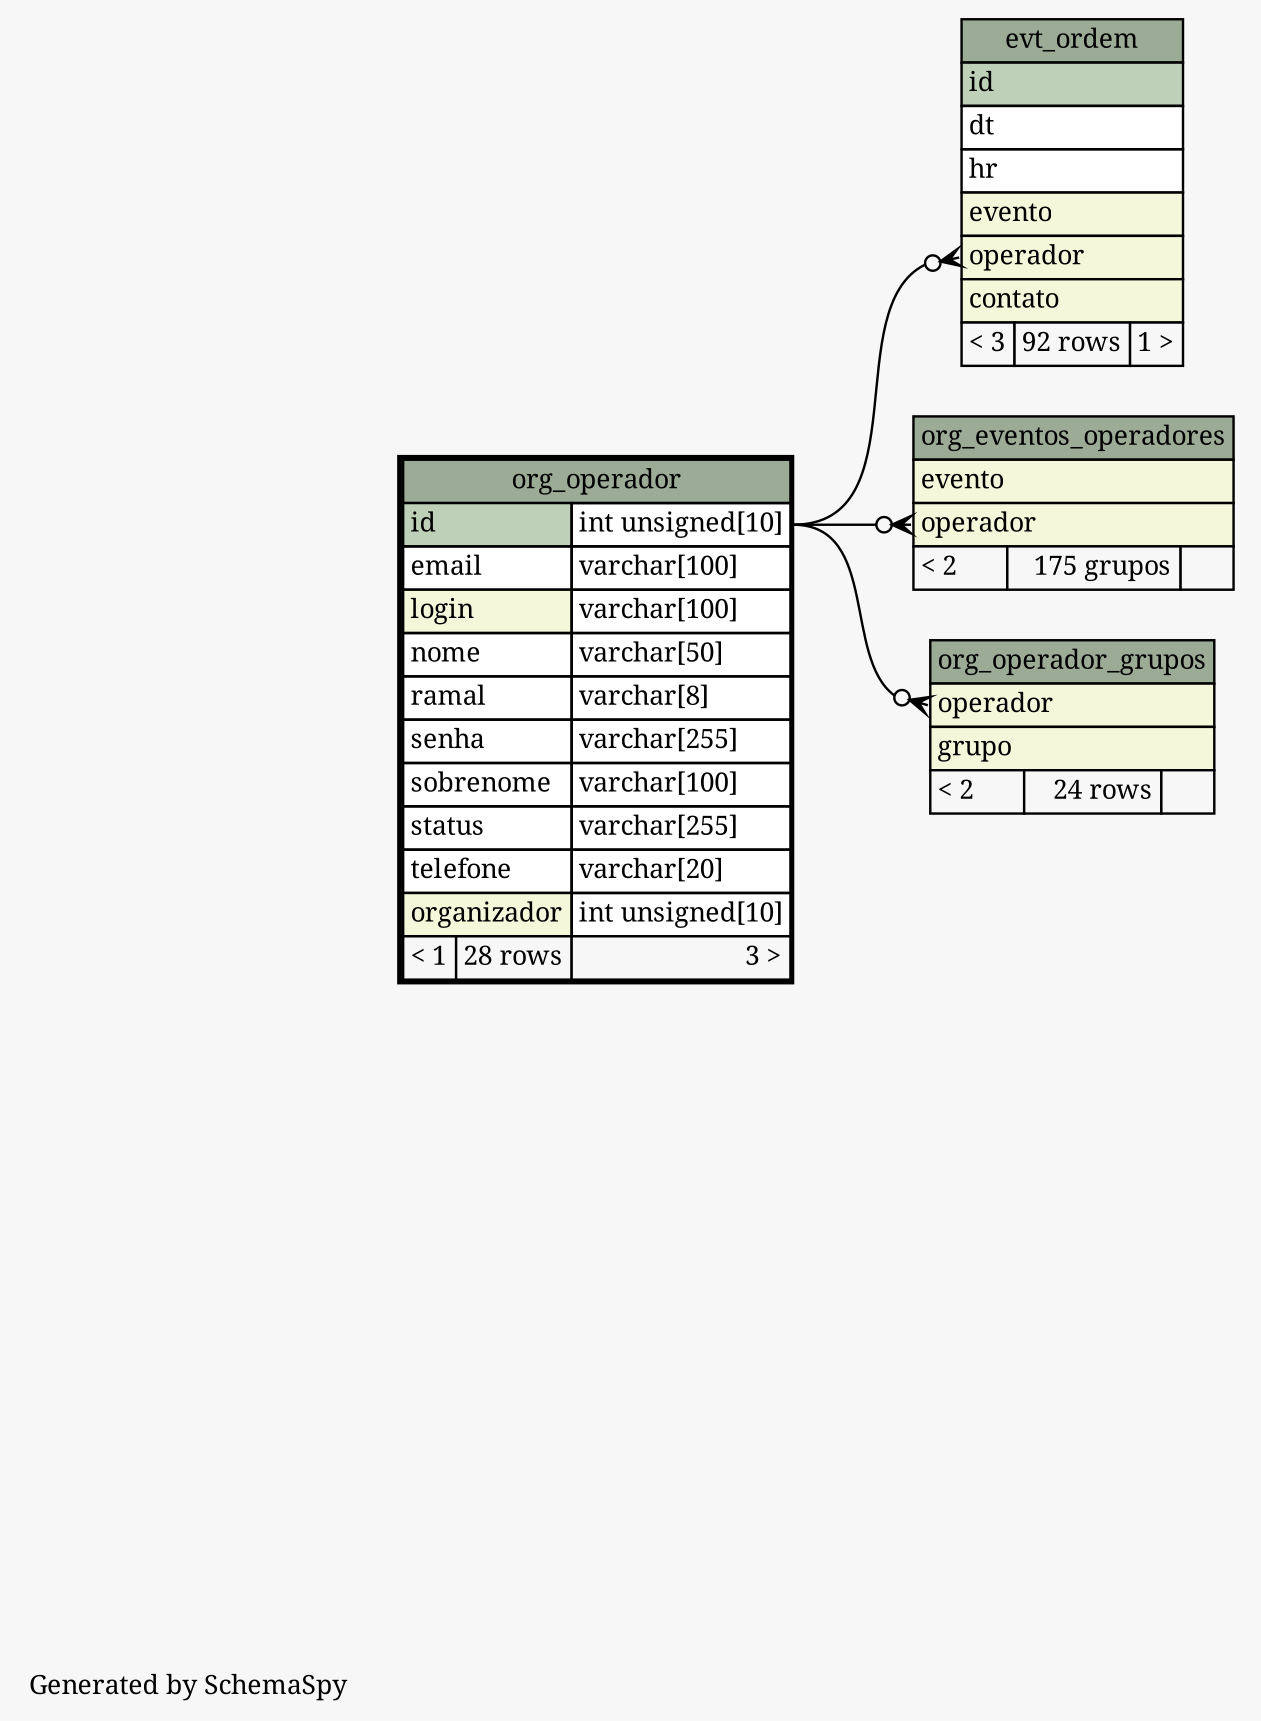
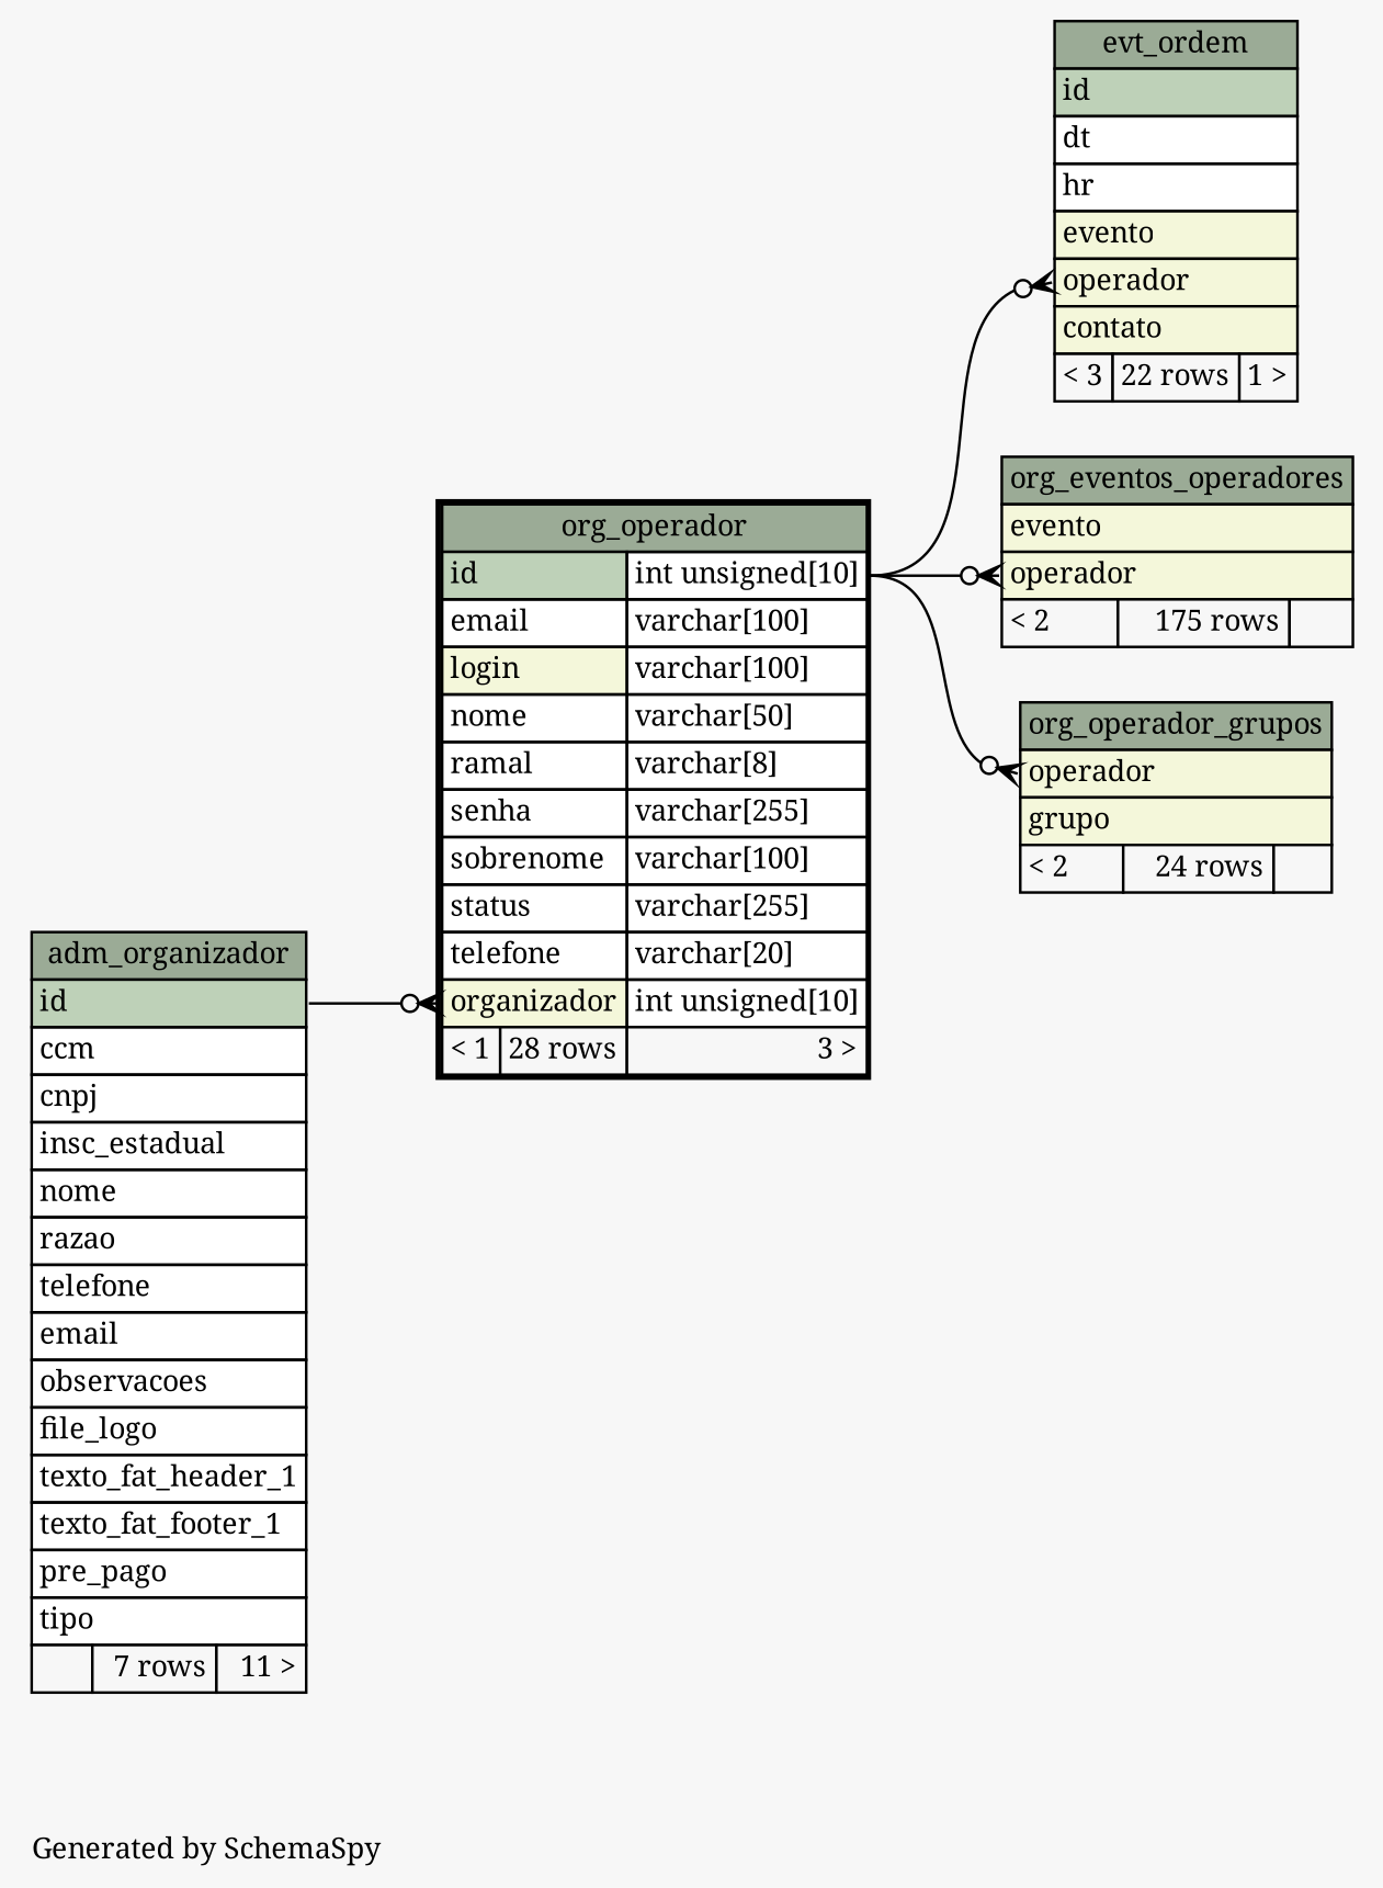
  digraph {
    bgcolor="#f7f7f7"
    fontname="Noto Serif"
    fontsize=11
    label="\nGenerated by SchemaSpy"
    labeljust=l
    nodesep=0.18
    rankdir=RL
    ranksep=0.46
    node [fontname="Noto Serif" fontsize=11 shape=plaintext]
    edge [arrowhead=none arrowsize=0.8 arrowtail=crowodot dir=back fontname="Noto Serif" headport="id.type:e" tailport="operador:w"]
-   n1 [label=<     <TABLE BORDER="0" CELLBORDER="1" CELLSPACING="0" BGCOLOR="#ffffff">       <TR><TD COLSPAN="3" BGCOLOR="#9bab96" ALIGN="CENTER">evt_ordem</TD></TR>       <TR><TD PORT="id" COLSPAN="3" BGCOLOR="#bed1b8" ALIGN="LEFT">id</TD></TR>       <TR><TD PORT="dt" COLSPAN="3" ALIGN="LEFT">dt</TD></TR>       <TR><TD PORT="hr" COLSPAN="3" ALIGN="LEFT">hr</TD></TR>       <TR><TD PORT="evento" COLSPAN="3" BGCOLOR="#f4f7da" ALIGN="LEFT">evento</TD></TR>       <TR><TD PORT="operador" COLSPAN="3" BGCOLOR="#f4f7da" ALIGN="LEFT">operador</TD></TR>       <TR><TD PORT="contato" COLSPAN="3" BGCOLOR="#f4f7da" ALIGN="LEFT">contato</TD></TR>       <TR><TD ALIGN="LEFT" BGCOLOR="#f7f7f7">&lt; 3</TD><TD ALIGN="RIGHT" BGCOLOR="#f7f7f7">92 rows</TD><TD ALIGN="RIGHT" BGCOLOR="#f7f7f7">1 &gt;</TD></TR>     </TABLE>>]
+   n1 [label=<     <TABLE BORDER="0" CELLBORDER="1" CELLSPACING="0" BGCOLOR="#ffffff">       <TR><TD COLSPAN="3" BGCOLOR="#9bab96" ALIGN="CENTER">evt_ordem</TD></TR>       <TR><TD PORT="id" COLSPAN="3" BGCOLOR="#bed1b8" ALIGN="LEFT">id</TD></TR>       <TR><TD PORT="dt" COLSPAN="3" ALIGN="LEFT">dt</TD></TR>       <TR><TD PORT="hr" COLSPAN="3" ALIGN="LEFT">hr</TD></TR>       <TR><TD PORT="evento" COLSPAN="3" BGCOLOR="#f4f7da" ALIGN="LEFT">evento</TD></TR>       <TR><TD PORT="operador" COLSPAN="3" BGCOLOR="#f4f7da" ALIGN="LEFT">operador</TD></TR>       <TR><TD PORT="contato" COLSPAN="3" BGCOLOR="#f4f7da" ALIGN="LEFT">contato</TD></TR>       <TR><TD ALIGN="LEFT" BGCOLOR="#f7f7f7">&lt; 3</TD><TD ALIGN="RIGHT" BGCOLOR="#f7f7f7">22 rows</TD><TD ALIGN="RIGHT" BGCOLOR="#f7f7f7">1 &gt;</TD></TR>     </TABLE>>]
    n2 [label=<     <TABLE BORDER="2" CELLBORDER="1" CELLSPACING="0" BGCOLOR="#ffffff">       <TR><TD COLSPAN="3" BGCOLOR="#9bab96" ALIGN="CENTER">org_operador</TD></TR>       <TR><TD PORT="id" COLSPAN="2" BGCOLOR="#bed1b8" ALIGN="LEFT">id</TD><TD PORT="id.type" ALIGN="LEFT">int unsigned[10]</TD></TR>       <TR><TD PORT="email" COLSPAN="2" ALIGN="LEFT">email</TD><TD PORT="email.type" ALIGN="LEFT">varchar[100]</TD></TR>       <TR><TD PORT="login" COLSPAN="2" BGCOLOR="#f4f7da" ALIGN="LEFT">login</TD><TD PORT="login.type" ALIGN="LEFT">varchar[100]</TD></TR>       <TR><TD PORT="nome" COLSPAN="2" ALIGN="LEFT">nome</TD><TD PORT="nome.type" ALIGN="LEFT">varchar[50]</TD></TR>       <TR><TD PORT="ramal" COLSPAN="2" ALIGN="LEFT">ramal</TD><TD PORT="ramal.type" ALIGN="LEFT">varchar[8]</TD></TR>       <TR><TD PORT="senha" COLSPAN="2" ALIGN="LEFT">senha</TD><TD PORT="senha.type" ALIGN="LEFT">varchar[255]</TD></TR>       <TR><TD PORT="sobrenome" COLSPAN="2" ALIGN="LEFT">sobrenome</TD><TD PORT="sobrenome.type" ALIGN="LEFT">varchar[100]</TD></TR>       <TR><TD PORT="status" COLSPAN="2" ALIGN="LEFT">status</TD><TD PORT="status.type" ALIGN="LEFT">varchar[255]</TD></TR>       <TR><TD PORT="telefone" COLSPAN="2" ALIGN="LEFT">telefone</TD><TD PORT="telefone.type" ALIGN="LEFT">varchar[20]</TD></TR>       <TR><TD PORT="organizador" COLSPAN="2" BGCOLOR="#f4f7da" ALIGN="LEFT">organizador</TD><TD PORT="organizador.type" ALIGN="LEFT">int unsigned[10]</TD></TR>       <TR><TD ALIGN="LEFT" BGCOLOR="#f7f7f7">&lt; 1</TD><TD ALIGN="RIGHT" BGCOLOR="#f7f7f7">28 rows</TD><TD ALIGN="RIGHT" BGCOLOR="#f7f7f7">3 &gt;</TD></TR>     </TABLE>>]
-   n4 [label=<     <TABLE BORDER="0" CELLBORDER="1" CELLSPACING="0" BGCOLOR="#ffffff">       <TR><TD COLSPAN="3" BGCOLOR="#9bab96" ALIGN="CENTER">org_eventos_operadores</TD></TR>       <TR><TD PORT="evento" COLSPAN="3" BGCOLOR="#f4f7da" ALIGN="LEFT">evento</TD></TR>       <TR><TD PORT="operador" COLSPAN="3" BGCOLOR="#f4f7da" ALIGN="LEFT">operador</TD></TR>       <TR><TD ALIGN="LEFT" BGCOLOR="#f7f7f7">&lt; 2</TD><TD ALIGN="RIGHT" BGCOLOR="#f7f7f7">175 grupos</TD><TD ALIGN="RIGHT" BGCOLOR="#f7f7f7">  </TD></TR>     </TABLE>>]
+   n3 [label=<     <TABLE BORDER="0" CELLBORDER="1" CELLSPACING="0" BGCOLOR="#ffffff">       <TR><TD COLSPAN="3" BGCOLOR="#9bab96" ALIGN="CENTER">adm_organizador</TD></TR>       <TR><TD PORT="id" COLSPAN="3" BGCOLOR="#bed1b8" ALIGN="LEFT">id</TD></TR>       <TR><TD PORT="ccm" COLSPAN="3" ALIGN="LEFT">ccm</TD></TR>       <TR><TD PORT="cnpj" COLSPAN="3" ALIGN="LEFT">cnpj</TD></TR>       <TR><TD PORT="insc_estadual" COLSPAN="3" ALIGN="LEFT">insc_estadual</TD></TR>       <TR><TD PORT="nome" COLSPAN="3" ALIGN="LEFT">nome</TD></TR>       <TR><TD PORT="razao" COLSPAN="3" ALIGN="LEFT">razao</TD></TR>       <TR><TD PORT="telefone" COLSPAN="3" ALIGN="LEFT">telefone</TD></TR>       <TR><TD PORT="email" COLSPAN="3" ALIGN="LEFT">email</TD></TR>       <TR><TD PORT="observacoes" COLSPAN="3" ALIGN="LEFT">observacoes</TD></TR>       <TR><TD PORT="file_logo" COLSPAN="3" ALIGN="LEFT">file_logo</TD></TR>       <TR><TD PORT="texto_fat_header_1" COLSPAN="3" ALIGN="LEFT">texto_fat_header_1</TD></TR>       <TR><TD PORT="texto_fat_footer_1" COLSPAN="3" ALIGN="LEFT">texto_fat_footer_1</TD></TR>       <TR><TD PORT="pre_pago" COLSPAN="3" ALIGN="LEFT">pre_pago</TD></TR>       <TR><TD PORT="tipo" COLSPAN="3" ALIGN="LEFT">tipo</TD></TR>       <TR><TD ALIGN="LEFT" BGCOLOR="#f7f7f7">  </TD><TD ALIGN="RIGHT" BGCOLOR="#f7f7f7">7 rows</TD><TD ALIGN="RIGHT" BGCOLOR="#f7f7f7">11 &gt;</TD></TR>     </TABLE>>]
+   n4 [label=<     <TABLE BORDER="0" CELLBORDER="1" CELLSPACING="0" BGCOLOR="#ffffff">       <TR><TD COLSPAN="3" BGCOLOR="#9bab96" ALIGN="CENTER">org_eventos_operadores</TD></TR>       <TR><TD PORT="evento" COLSPAN="3" BGCOLOR="#f4f7da" ALIGN="LEFT">evento</TD></TR>       <TR><TD PORT="operador" COLSPAN="3" BGCOLOR="#f4f7da" ALIGN="LEFT">operador</TD></TR>       <TR><TD ALIGN="LEFT" BGCOLOR="#f7f7f7">&lt; 2</TD><TD ALIGN="RIGHT" BGCOLOR="#f7f7f7">175 rows</TD><TD ALIGN="RIGHT" BGCOLOR="#f7f7f7">  </TD></TR>     </TABLE>>]
    n5 [label=<     <TABLE BORDER="0" CELLBORDER="1" CELLSPACING="0" BGCOLOR="#ffffff">       <TR><TD COLSPAN="3" BGCOLOR="#9bab96" ALIGN="CENTER">org_operador_grupos</TD></TR>       <TR><TD PORT="operador" COLSPAN="3" BGCOLOR="#f4f7da" ALIGN="LEFT">operador</TD></TR>       <TR><TD PORT="grupo" COLSPAN="3" BGCOLOR="#f4f7da" ALIGN="LEFT">grupo</TD></TR>       <TR><TD ALIGN="LEFT" BGCOLOR="#f7f7f7">&lt; 2</TD><TD ALIGN="RIGHT" BGCOLOR="#f7f7f7">24 rows</TD><TD ALIGN="RIGHT" BGCOLOR="#f7f7f7">  </TD></TR>     </TABLE>>]
    n1 -> n2
+   n2 -> n3 [headport="id:e" tailport="organizador:w"]
    n4 -> n2
    n5 -> n2
  }
